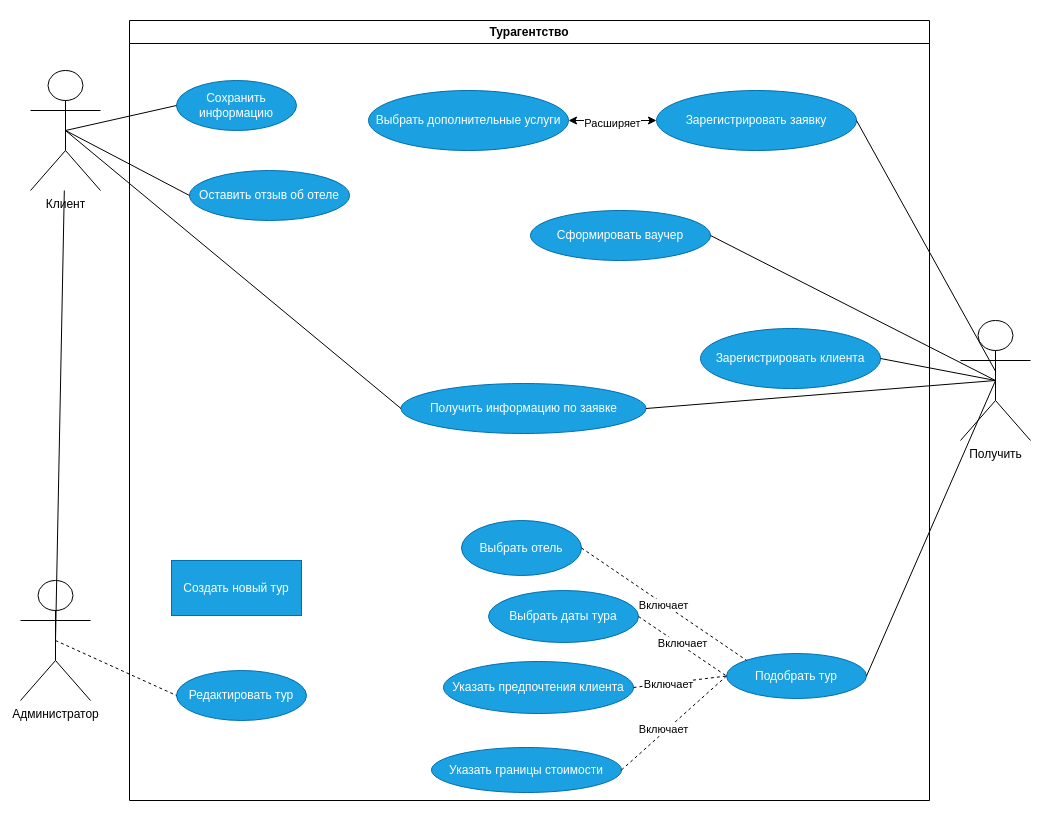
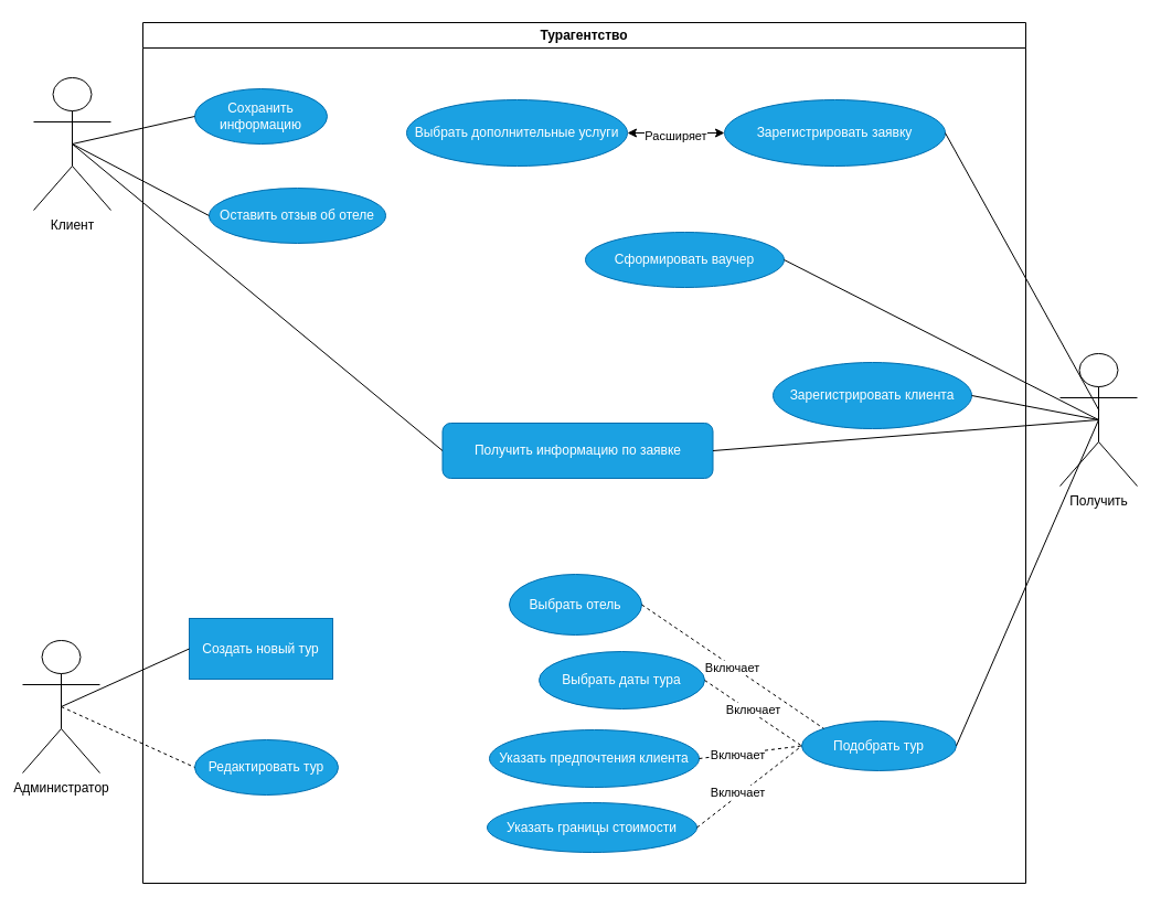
  <mxCell id="0" />
  <mxCell id="1" parent="0" />
  <mxCell id="2" value="Турагентство" style="swimlane;whiteSpace=wrap;html=1;" vertex="1" parent="1"><mxGeometry x="129" y="20" width="800" height="780" as="geometry" /></mxCell>
  <mxCell id="3" value="Сохранить информацию" style="ellipse;whiteSpace=wrap;html=1;fillColor=#1ba1e2;fontColor=#ffffff;strokeColor=#006EAF;" vertex="1" parent="2"><mxGeometry x="47" y="60" width="120" height="50" as="geometry" /></mxCell>
  <mxCell id="4" value="Оставить отзыв об отеле" style="ellipse;whiteSpace=wrap;html=1;fillColor=#1ba1e2;fontColor=#ffffff;strokeColor=#006EAF;" vertex="1" parent="2"><mxGeometry x="60" y="150" width="160" height="50" as="geometry" /></mxCell>
  <mxCell id="5" value="Выбрать дополнительные услуги" style="ellipse;whiteSpace=wrap;html=1;fillColor=#1ba1e2;fontColor=#ffffff;strokeColor=#006EAF;" vertex="1" parent="2"><mxGeometry x="239" y="70" width="200" height="60" as="geometry" /></mxCell>
  <mxCell id="6" value="Зарегистрировать заявку" style="ellipse;whiteSpace=wrap;html=1;fillColor=#1ba1e2;fontColor=#ffffff;strokeColor=#006EAF;" vertex="1" parent="2"><mxGeometry x="527" y="70" width="200" height="60" as="geometry" /></mxCell>
  <mxCell id="7" value="Сформировать ваучер" style="ellipse;whiteSpace=wrap;html=1;fillColor=#1ba1e2;fontColor=#ffffff;strokeColor=#006EAF;" vertex="1" parent="2"><mxGeometry x="401" y="190" width="180" height="50" as="geometry" /></mxCell>
- <mxCell id="8" value="Получить информацию по заявке" style="ellipse;whiteSpace=wrap;html=1;fillColor=#1ba1e2;fontColor=#ffffff;strokeColor=#006EAF;" vertex="1" parent="2"><mxGeometry x="271.5" y="363" width="245" height="50" as="geometry" /></mxCell>
+ <mxCell id="8" value="Получить информацию по заявке" style="whiteSpace=wrap;html=1;fillColor=#1ba1e2;fontColor=#ffffff;strokeColor=#006EAF;rounded=1;" vertex="1" parent="2"><mxGeometry x="271.5" y="363" width="245" height="50" as="geometry" /></mxCell>
  <mxCell id="9" value="Создать новый тур" style="whiteSpace=wrap;html=1;fillColor=#1ba1e2;fontColor=#ffffff;strokeColor=#006EAF;rounded=0;" vertex="1" parent="2"><mxGeometry x="42" y="540" width="130" height="55" as="geometry" /></mxCell>
  <mxCell id="10" value="Редактировать тур" style="ellipse;whiteSpace=wrap;html=1;fillColor=#1ba1e2;fontColor=#ffffff;strokeColor=#006EAF;" vertex="1" parent="2"><mxGeometry x="47" y="650" width="130" height="50" as="geometry" /></mxCell>
  <mxCell id="11" value="Зарегистрировать клиента" style="ellipse;whiteSpace=wrap;html=1;fillColor=#1ba1e2;fontColor=#ffffff;strokeColor=#006EAF;" vertex="1" parent="2"><mxGeometry x="571" y="308" width="180" height="60" as="geometry" /></mxCell>
  <mxCell id="12" value="Выбрать отель" style="ellipse;whiteSpace=wrap;html=1;fillColor=#1ba1e2;fontColor=#ffffff;strokeColor=#006EAF;" vertex="1" parent="2"><mxGeometry x="332" y="500" width="120" height="55" as="geometry" /></mxCell>
  <mxCell id="13" value="Выбрать даты тура" style="ellipse;whiteSpace=wrap;html=1;fillColor=#1ba1e2;fontColor=#ffffff;strokeColor=#006EAF;" vertex="1" parent="2"><mxGeometry x="359" y="570" width="150" height="52" as="geometry" /></mxCell>
  <mxCell id="14" value="Указать предпочтения клиента" style="ellipse;whiteSpace=wrap;html=1;fillColor=#1ba1e2;fontColor=#ffffff;strokeColor=#006EAF;" vertex="1" parent="2"><mxGeometry x="314" y="641" width="190" height="52" as="geometry" /></mxCell>
- <mxCell id="15" value="Указать границы стоимости" style="ellipse;whiteSpace=wrap;html=1;fillColor=#1ba1e2;fontColor=#ffffff;strokeColor=#006EAF;" vertex="1" parent="2"><mxGeometry x="302" y="727" width="190" height="45" as="geometry" /></mxCell>
+ <mxCell id="15" value="Указать границы стоимости" style="ellipse;whiteSpace=wrap;html=1;fillColor=#1ba1e2;fontColor=#ffffff;strokeColor=#006EAF;" vertex="1" parent="2"><mxGeometry x="312" y="707" width="190" height="45" as="geometry" /></mxCell>
  <mxCell id="16" value="Подобрать тур" style="ellipse;whiteSpace=wrap;html=1;fillColor=#1ba1e2;fontColor=#ffffff;strokeColor=#006EAF;" vertex="1" parent="2"><mxGeometry x="597" y="633" width="140" height="45" as="geometry" /></mxCell>
  <mxCell id="17" value="" style="endArrow=none;dashed=1;html=1;rounded=0;exitX=1;exitY=0.5;exitDx=0;exitDy=0;entryX=0;entryY=0.5;entryDx=0;entryDy=0;" edge="1" parent="2" source="15" target="16"><mxGeometry width="50" height="50" relative="1" as="geometry"><mxPoint x="540" y="580" as="sourcePoint" /><mxPoint x="590" y="530" as="targetPoint" /></mxGeometry></mxCell>
  <mxCell id="18" value="Включает" style="edgeLabel;html=1;align=center;verticalAlign=middle;resizable=0;points=[];" vertex="1" connectable="0" parent="17"><mxGeometry x="-0.179" y="3" relative="1" as="geometry"><mxPoint as="offset" /></mxGeometry></mxCell>
  <mxCell id="19" value="" style="endArrow=none;dashed=1;html=1;rounded=0;exitX=1;exitY=0.5;exitDx=0;exitDy=0;entryX=0;entryY=0.5;entryDx=0;entryDy=0;" edge="1" parent="2" source="14" target="16"><mxGeometry width="50" height="50" relative="1" as="geometry"><mxPoint x="540" y="580" as="sourcePoint" /><mxPoint x="590" y="530" as="targetPoint" /></mxGeometry></mxCell>
  <mxCell id="20" value="Включает" style="edgeLabel;html=1;align=center;verticalAlign=middle;resizable=0;points=[];" vertex="1" connectable="0" parent="19"><mxGeometry x="-0.248" y="-1" relative="1" as="geometry"><mxPoint as="offset" /></mxGeometry></mxCell>
  <mxCell id="21" value="" style="endArrow=none;dashed=1;html=1;rounded=0;exitX=1;exitY=0.5;exitDx=0;exitDy=0;entryX=0;entryY=0.5;entryDx=0;entryDy=0;" edge="1" parent="2" source="13" target="16"><mxGeometry width="50" height="50" relative="1" as="geometry"><mxPoint x="540" y="580" as="sourcePoint" /><mxPoint x="590" y="530" as="targetPoint" /></mxGeometry></mxCell>
  <mxCell id="22" value="Включает" style="edgeLabel;html=1;align=center;verticalAlign=middle;resizable=0;points=[];" vertex="1" connectable="0" parent="21"><mxGeometry x="-0.044" y="2" relative="1" as="geometry"><mxPoint as="offset" /></mxGeometry></mxCell>
  <mxCell id="23" value="" style="endArrow=none;dashed=1;html=1;rounded=0;exitX=1;exitY=0.5;exitDx=0;exitDy=0;entryX=0;entryY=0;entryDx=0;entryDy=0;strokeColor=default;" edge="1" parent="2" source="12" target="16"><mxGeometry width="50" height="50" relative="1" as="geometry"><mxPoint x="540" y="580" as="sourcePoint" /><mxPoint x="590" y="530" as="targetPoint" /></mxGeometry></mxCell>
  <mxCell id="24" value="Включает" style="edgeLabel;html=1;align=center;verticalAlign=middle;resizable=0;points=[];" vertex="1" connectable="0" parent="23"><mxGeometry x="-0.01" y="-1" relative="1" as="geometry"><mxPoint as="offset" /></mxGeometry></mxCell>
  <mxCell id="25" value="" style="endArrow=classic;startArrow=classic;html=1;rounded=0;entryX=0;entryY=0.5;entryDx=0;entryDy=0;exitX=1;exitY=0.5;exitDx=0;exitDy=0;" edge="1" parent="2" source="5" target="6"><mxGeometry width="50" height="50" relative="1" as="geometry"><mxPoint x="430" y="140" as="sourcePoint" /><mxPoint x="480" y="90" as="targetPoint" /></mxGeometry></mxCell>
  <mxCell id="26" value="Расширяет" style="edgeLabel;html=1;align=center;verticalAlign=middle;resizable=0;points=[];" vertex="1" connectable="0" parent="25"><mxGeometry x="-0.028" y="-2" relative="1" as="geometry"><mxPoint as="offset" /></mxGeometry></mxCell>
  <mxCell id="27" value="Клиент" style="shape=umlActor;verticalLabelPosition=bottom;verticalAlign=top;html=1;outlineConnect=0;" vertex="1" parent="1"><mxGeometry x="30" y="70" width="70" height="120" as="geometry" /></mxCell>
  <mxCell id="28" value="Администратор" style="shape=umlActor;verticalLabelPosition=bottom;verticalAlign=top;html=1;outlineConnect=0;" vertex="1" parent="1"><mxGeometry x="20" y="580" width="70" height="120" as="geometry" /></mxCell>
  <mxCell id="29" value="Получить&lt;div&gt;&lt;br&gt;&lt;/div&gt;" style="shape=umlActor;verticalLabelPosition=bottom;verticalAlign=top;html=1;outlineConnect=0;fillColor=none;fontColor=#000000;strokeColor=#000000;gradientColor=default;shadow=0;strokeWidth=1;" vertex="1" parent="1"><mxGeometry x="960" y="320" width="70" height="120" as="geometry" /></mxCell>
- <mxCell id="30" value="" style="endArrow=none;html=1;rounded=0;exitX=0.5;exitY=0.5;exitDx=0;exitDy=0;exitPerimeter=0;" edge="1" parent="1" source="28" target="27"><mxGeometry width="50" height="50" relative="1" as="geometry"><mxPoint x="54" y="640" as="sourcePoint" /><mxPoint x="248" y="450" as="targetPoint" /></mxGeometry></mxCell>
+ <mxCell id="30" value="" style="endArrow=none;html=1;rounded=0;entryX=0;entryY=0.5;entryDx=0;entryDy=0;exitX=0.5;exitY=0.5;exitDx=0;exitDy=0;exitPerimeter=0;" edge="1" parent="1" source="28" target="9"><mxGeometry width="50" height="50" relative="1" as="geometry"><mxPoint x="54" y="640" as="sourcePoint" /><mxPoint x="248" y="450" as="targetPoint" /></mxGeometry></mxCell>
  <mxCell id="31" value="" style="endArrow=none;html=1;rounded=0;entryX=0;entryY=0.5;entryDx=0;entryDy=0;exitX=0.5;exitY=0.5;exitDx=0;exitDy=0;exitPerimeter=0;dashed=1;" edge="1" parent="1" source="28" target="10"><mxGeometry width="50" height="50" relative="1" as="geometry"><mxPoint x="60" y="640" as="sourcePoint" /><mxPoint x="110" y="590" as="targetPoint" /></mxGeometry></mxCell>
  <mxCell id="32" value="" style="endArrow=none;html=1;rounded=0;exitX=0.5;exitY=0.5;exitDx=0;exitDy=0;exitPerimeter=0;entryX=0;entryY=0.5;entryDx=0;entryDy=0;" edge="1" parent="1" source="27" target="3"><mxGeometry width="50" height="50" relative="1" as="geometry"><mxPoint x="320" y="160" as="sourcePoint" /><mxPoint x="370" y="110" as="targetPoint" /></mxGeometry></mxCell>
  <mxCell id="33" value="" style="endArrow=none;html=1;rounded=0;exitX=0.5;exitY=0.5;exitDx=0;exitDy=0;exitPerimeter=0;entryX=0;entryY=0.5;entryDx=0;entryDy=0;" edge="1" parent="1" source="27" target="4"><mxGeometry width="50" height="50" relative="1" as="geometry"><mxPoint x="320" y="160" as="sourcePoint" /><mxPoint x="370" y="110" as="targetPoint" /></mxGeometry></mxCell>
  <mxCell id="34" value="" style="endArrow=none;html=1;rounded=0;exitX=0.5;exitY=0.5;exitDx=0;exitDy=0;exitPerimeter=0;entryX=0;entryY=0.5;entryDx=0;entryDy=0;" edge="1" parent="1" source="27" target="8"><mxGeometry width="50" height="50" relative="1" as="geometry"><mxPoint x="320" y="160" as="sourcePoint" /><mxPoint x="380" y="360" as="targetPoint" /></mxGeometry></mxCell>
  <mxCell id="35" value="" style="endArrow=none;html=1;rounded=0;entryX=1;entryY=0.5;entryDx=0;entryDy=0;exitX=0.504;exitY=0.427;exitDx=0;exitDy=0;exitPerimeter=0;" edge="1" parent="1" source="29" target="6"><mxGeometry width="50" height="50" relative="1" as="geometry"><mxPoint x="910" y="350" as="sourcePoint" /><mxPoint x="960" y="300" as="targetPoint" /></mxGeometry></mxCell>
  <mxCell id="36" value="" style="endArrow=none;html=1;rounded=0;entryX=0.5;entryY=0.5;entryDx=0;entryDy=0;entryPerimeter=0;exitX=1;exitY=0.5;exitDx=0;exitDy=0;" edge="1" parent="1" source="7" target="29"><mxGeometry width="50" height="50" relative="1" as="geometry"><mxPoint x="840" y="270" as="sourcePoint" /><mxPoint x="890" y="220" as="targetPoint" /></mxGeometry></mxCell>
  <mxCell id="37" value="" style="endArrow=none;html=1;rounded=0;entryX=0.5;entryY=0.5;entryDx=0;entryDy=0;entryPerimeter=0;exitX=1;exitY=0.5;exitDx=0;exitDy=0;" edge="1" parent="1" source="11" target="29"><mxGeometry width="50" height="50" relative="1" as="geometry"><mxPoint x="840" y="270" as="sourcePoint" /><mxPoint x="890" y="220" as="targetPoint" /></mxGeometry></mxCell>
  <mxCell id="38" value="" style="endArrow=none;html=1;rounded=0;entryX=0.5;entryY=0.5;entryDx=0;entryDy=0;entryPerimeter=0;exitX=1;exitY=0.5;exitDx=0;exitDy=0;" edge="1" parent="1" source="16" target="29"><mxGeometry width="50" height="50" relative="1" as="geometry"><mxPoint x="840" y="580" as="sourcePoint" /><mxPoint x="890" y="530" as="targetPoint" /></mxGeometry></mxCell>
  <mxCell id="39" value="" style="endArrow=none;html=1;rounded=0;exitX=1;exitY=0.5;exitDx=0;exitDy=0;entryX=0.5;entryY=0.5;entryDx=0;entryDy=0;entryPerimeter=0;" edge="1" parent="1" source="8" target="29"><mxGeometry width="50" height="50" relative="1" as="geometry"><mxPoint x="680" y="460" as="sourcePoint" /><mxPoint x="730" y="410" as="targetPoint" /></mxGeometry></mxCell>
